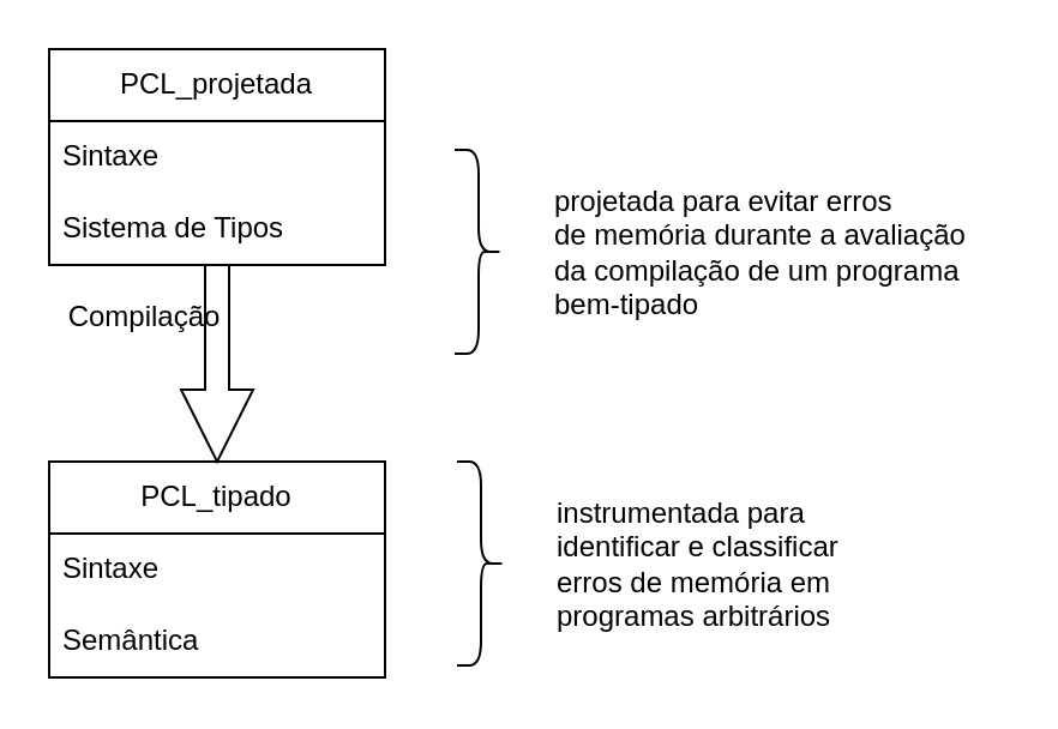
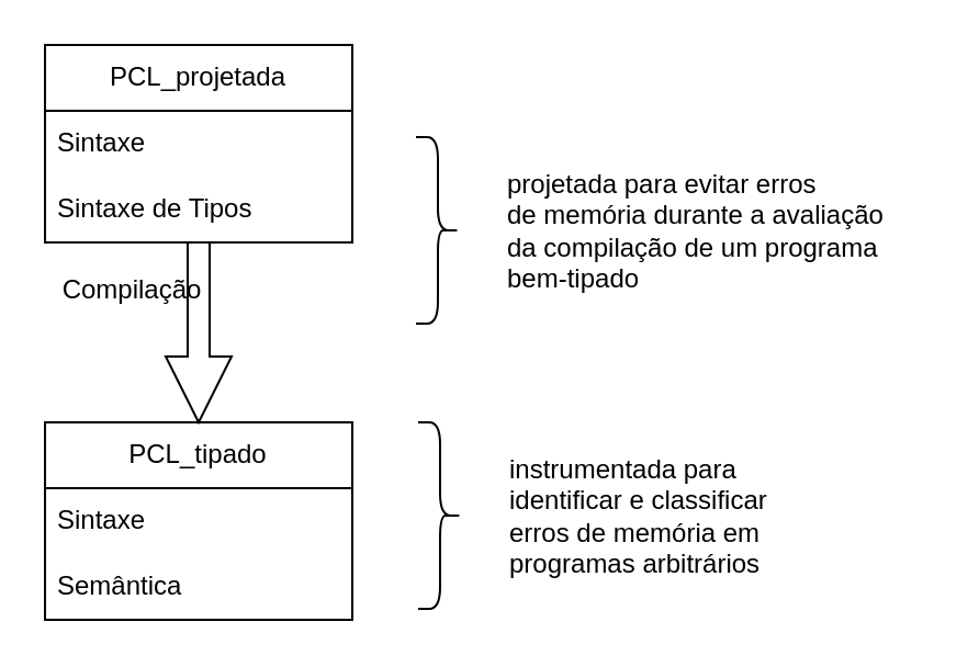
  <mxCell id="0" />
  <mxCell id="1" parent="0" />
  <mxCell id="2" value="PCL_tipado" style="swimlane;fontStyle=0;childLayout=stackLayout;horizontal=1;startSize=30;horizontalStack=0;resizeParent=1;resizeParentMax=0;resizeLast=0;collapsible=1;marginBottom=0;whiteSpace=wrap;html=1;" vertex="1" parent="1"><mxGeometry x="20" y="192" width="140" height="90" as="geometry" /></mxCell>
  <mxCell id="3" value="Sintaxe" style="text;strokeColor=none;fillColor=none;align=left;verticalAlign=middle;spacingLeft=4;spacingRight=4;overflow=hidden;points=[[0,0.5],[1,0.5]];portConstraint=eastwest;rotatable=0;whiteSpace=wrap;html=1;" vertex="1" parent="2"><mxGeometry y="30" width="140" height="30" as="geometry" /></mxCell>
  <mxCell id="4" value="Semântica" style="text;strokeColor=none;fillColor=none;align=left;verticalAlign=middle;spacingLeft=4;spacingRight=4;overflow=hidden;points=[[0,0.5],[1,0.5]];portConstraint=eastwest;rotatable=0;whiteSpace=wrap;html=1;" vertex="1" parent="2"><mxGeometry y="60" width="140" height="30" as="geometry" /></mxCell>
  <mxCell id="5" value="" style="shape=curlyBracket;whiteSpace=wrap;html=1;rounded=1;flipH=1;labelPosition=right;verticalLabelPosition=middle;align=left;verticalAlign=middle;" vertex="1" parent="1"><mxGeometry x="190" y="192" width="20" height="85" as="geometry" /></mxCell>
  <mxCell id="6" value="&lt;div align=&quot;left&quot;&gt;instrumentada para&amp;nbsp;&lt;/div&gt;&lt;div align=&quot;left&quot;&gt;identificar e classificar&lt;/div&gt;&lt;div align=&quot;left&quot;&gt;erros de memória em&lt;/div&gt;&lt;div align=&quot;left&quot;&gt;programas arbitrários&lt;/div&gt;" style="text;html=1;align=left;verticalAlign=middle;resizable=0;points=[];autosize=1;strokeColor=none;fillColor=none;" vertex="1" parent="1"><mxGeometry x="230" y="199.5" width="140" height="70" as="geometry" /></mxCell>
  <mxCell id="7" style="edgeStyle=orthogonalEdgeStyle;rounded=0;orthogonalLoop=1;jettySize=auto;html=1;exitX=0.5;exitY=1;exitDx=0;exitDy=0;entryX=0.5;entryY=0;entryDx=0;entryDy=0;shape=arrow;" edge="1" parent="1" source="8" target="2"><mxGeometry relative="1" as="geometry" /></mxCell>
  <mxCell id="8" value="PCL_projetada" style="swimlane;fontStyle=0;childLayout=stackLayout;horizontal=1;startSize=30;horizontalStack=0;resizeParent=1;resizeParentMax=0;resizeLast=0;collapsible=1;marginBottom=0;whiteSpace=wrap;html=1;" vertex="1" parent="1"><mxGeometry x="20" y="20" width="140" height="90" as="geometry" /></mxCell>
  <mxCell id="9" value="Sintaxe" style="text;strokeColor=none;fillColor=none;align=left;verticalAlign=middle;spacingLeft=4;spacingRight=4;overflow=hidden;points=[[0,0.5],[1,0.5]];portConstraint=eastwest;rotatable=0;whiteSpace=wrap;html=1;" vertex="1" parent="8"><mxGeometry y="30" width="140" height="30" as="geometry" /></mxCell>
- <mxCell id="10" value="Sistema de Tipos" style="text;strokeColor=none;fillColor=none;align=left;verticalAlign=middle;spacingLeft=4;spacingRight=4;overflow=hidden;points=[[0,0.5],[1,0.5]];portConstraint=eastwest;rotatable=0;whiteSpace=wrap;html=1;" vertex="1" parent="8"><mxGeometry y="60" width="140" height="30" as="geometry" /></mxCell>
+ <mxCell id="10" value="Sintaxe de Tipos" style="text;strokeColor=none;fillColor=none;align=left;verticalAlign=middle;spacingLeft=4;spacingRight=4;overflow=hidden;points=[[0,0.5],[1,0.5]];portConstraint=eastwest;rotatable=0;whiteSpace=wrap;html=1;" vertex="1" parent="8"><mxGeometry y="60" width="140" height="30" as="geometry" /></mxCell>
  <mxCell id="11" value="Compilação" style="text;html=1;align=center;verticalAlign=middle;whiteSpace=wrap;rounded=0;" vertex="1" parent="1"><mxGeometry x="30" y="117" width="60" height="30" as="geometry" /></mxCell>
  <mxCell id="12" value="" style="shape=curlyBracket;whiteSpace=wrap;html=1;rounded=1;flipH=1;labelPosition=right;verticalLabelPosition=middle;align=left;verticalAlign=middle;" vertex="1" parent="1"><mxGeometry x="189" y="62" width="20" height="85" as="geometry" /></mxCell>
  <mxCell id="13" value="&lt;div&gt;projetada para evitar erros&lt;/div&gt;&lt;div&gt;de memória durante a avaliação&lt;/div&gt;&lt;div&gt;da compilação&amp;nbsp;de um programa&lt;/div&gt;&lt;div&gt;bem-tipado&lt;/div&gt;" style="text;html=1;align=left;verticalAlign=middle;resizable=0;points=[];autosize=1;strokeColor=none;fillColor=none;" vertex="1" parent="1"><mxGeometry x="229" y="69.5" width="190" height="70" as="geometry" /></mxCell>
